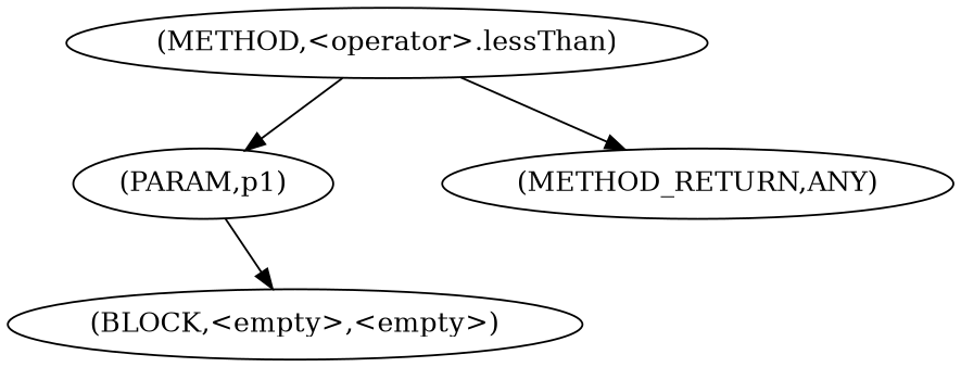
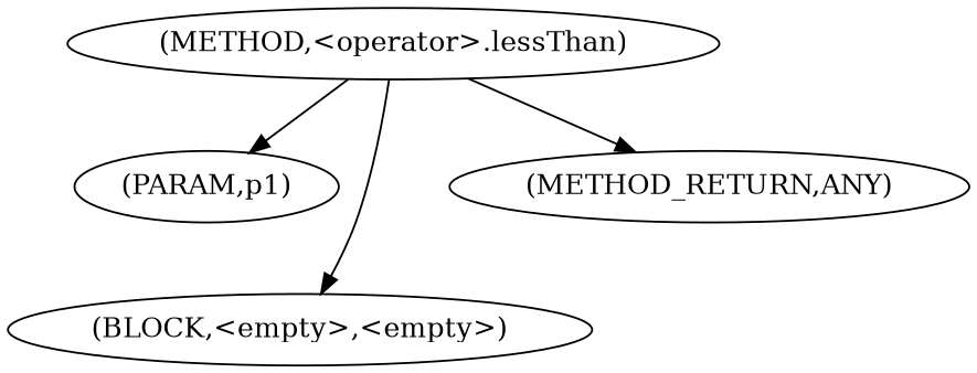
  digraph {
    n1 [label=<(METHOD,&lt;operator&gt;.lessThan)>]
    n2 [label=<(PARAM,p1)>]
    n3 [label=<(BLOCK,&lt;empty&gt;,&lt;empty&gt;)>]
    n4 [label=<(METHOD_RETURN,ANY)>]
    n1 -> n2
-   n2 -> n3
+   n1 -> n3
    n1 -> n4
  }
